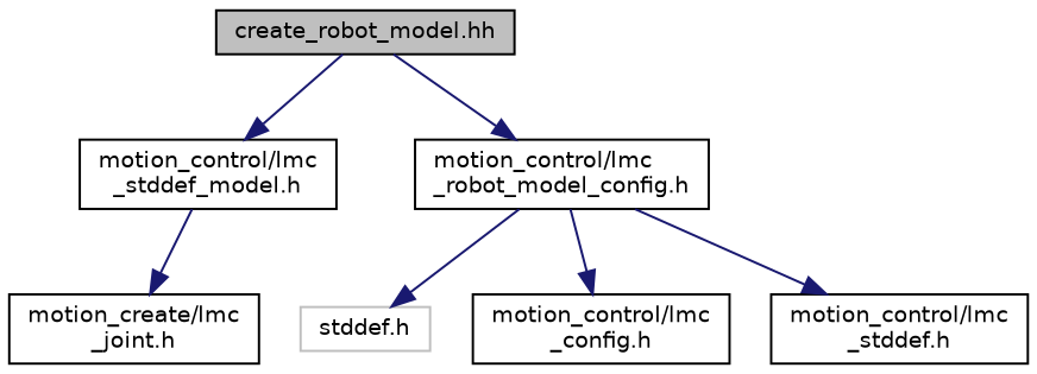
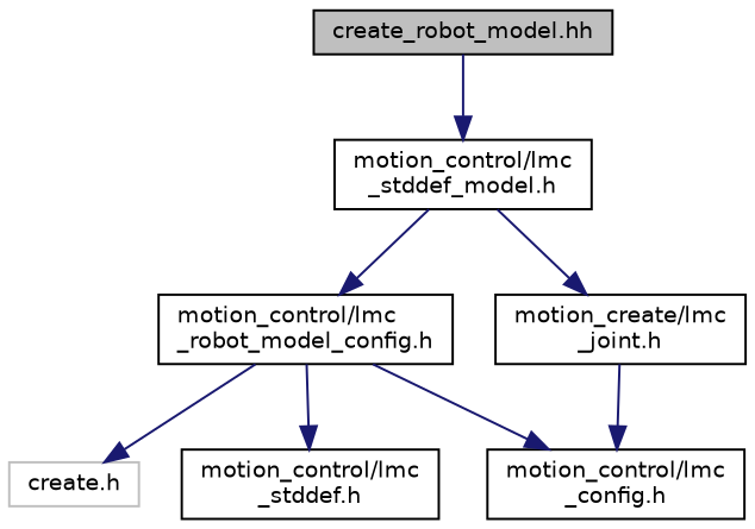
  digraph {
    node [color=black fillcolor=white fontname=Helvetica fontsize=10 shape=record style=filled]
    edge [color=midnightblue fontname=Helvetica fontsize=10 labelfontname=Helvetica labelfontsize=10 style=solid]
    n1 [fillcolor=grey75 fontcolor=black height=0.2 label="create_robot_model.hh" width=0.4]
    n2 [height=0.2 label="motion_control/lmc\l_stddef_model.h" width=0.4]
    n3 [height=0.2 label="motion_control/lmc\l_robot_model_config.h" width=0.4]
    n4 [height=0.2 label="motion_create/lmc\l_joint.h" width=0.4]
-   n5 [color=grey75 height=0.2 label="stddef.h" width=0.4]
+   n5 [color=grey75 height=0.2 label="create.h" width=0.4]
    n6 [height=0.2 label="motion_control/lmc\l_config.h" width=0.4]
    n7 [height=0.2 label="motion_control/lmc\l_stddef.h" width=0.4]
    n1 -> n2
-   n1 -> n3
+   n2 -> n3
    n2 -> n4
    n3 -> n5
    n3 -> n6
    n3 -> n7
+   n4 -> n6
  }
